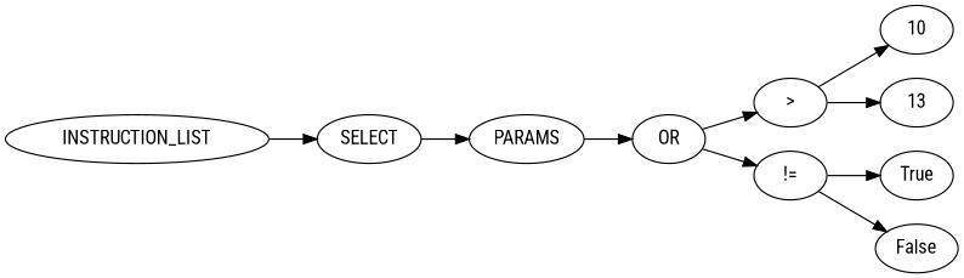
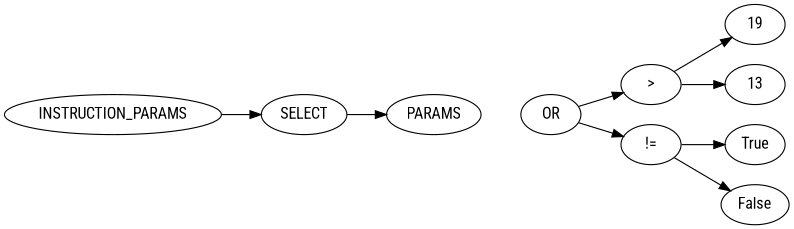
  digraph {
    fontname="Roboto Condensed"
    rankdir=LR
    node [fontname="Roboto Condensed"]
    edge [fontname="Roboto Condensed"]
-   n1 [label=INSTRUCTION_LIST]
+   n1 [label=INSTRUCTION_PARAMS]
    n2 [label=SELECT]
    n3 [label=PARAMS]
    n4 [label=OR]
    n5 [label=">"]
    n6 [label="!="]
-   n7 [label=10]
+   n7 [label=19]
    n8 [label=13]
    n9 [label=True]
    n10 [label=False]
    n1 -> n2
    n2 -> n3
-   n3 -> n4
    n4 -> n5
    n4 -> n6
    n5 -> n7
    n5 -> n8
    n6 -> n9
    n6 -> n10
  }
